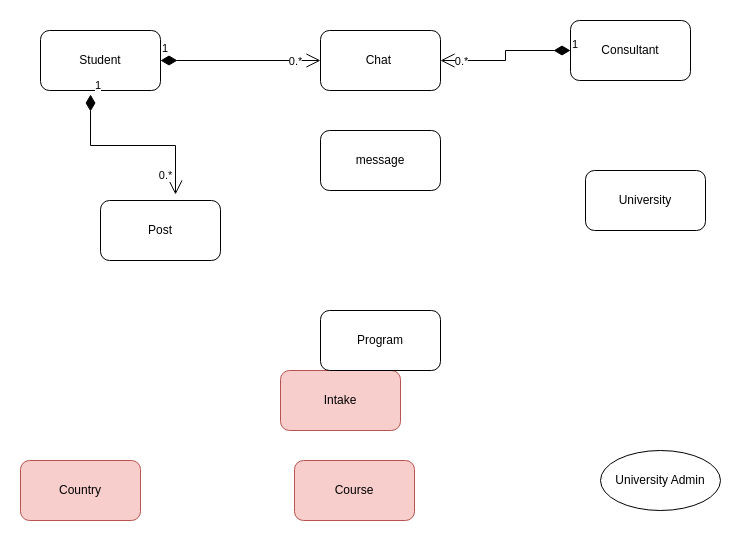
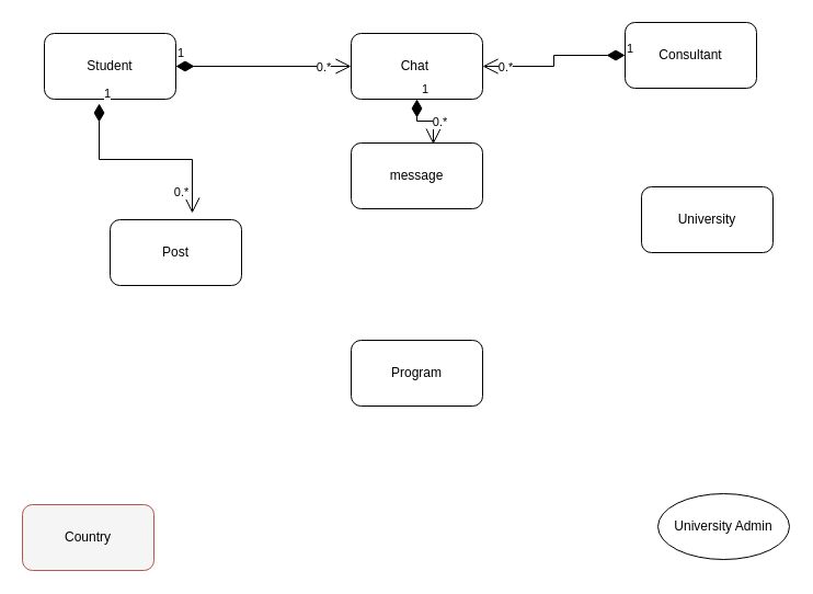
  <mxCell id="0" />
  <mxCell id="1" parent="0" />
  <mxCell id="2" value="Student" style="rounded=1;whiteSpace=wrap;html=1;" vertex="1" parent="1"><mxGeometry x="40" y="30" width="120" height="60" as="geometry" /></mxCell>
  <mxCell id="3" value="University Admin" style="ellipse;whiteSpace=wrap;html=1;" vertex="1" parent="1"><mxGeometry x="600" y="450" width="120" height="60" as="geometry" /></mxCell>
  <mxCell id="4" value="Consultant" style="rounded=1;whiteSpace=wrap;html=1;" vertex="1" parent="1"><mxGeometry x="570" y="20" width="120" height="60" as="geometry" /></mxCell>
- <mxCell id="5" value="Course" style="rounded=1;whiteSpace=wrap;html=1;fillColor=#f8cecc;strokeColor=#b85450;" vertex="1" parent="1"><mxGeometry x="294" y="460" width="120" height="60" as="geometry" /></mxCell>
- <mxCell id="6" value="Intake" style="rounded=1;whiteSpace=wrap;html=1;fillColor=#f8cecc;strokeColor=#b85450;" vertex="1" parent="1"><mxGeometry x="280" y="370" width="120" height="60" as="geometry" /></mxCell>
- <mxCell id="7" value="Country" style="rounded=1;whiteSpace=wrap;html=1;fillColor=#f8cecc;strokeColor=#b85450;" vertex="1" parent="1"><mxGeometry x="20" y="460" width="120" height="60" as="geometry" /></mxCell>
+ <mxCell id="7" value="Country" style="rounded=1;whiteSpace=wrap;html=1;fillColor=#f5f5f5;strokeColor=#b85450;" vertex="1" parent="1"><mxGeometry x="20" y="460" width="120" height="60" as="geometry" /></mxCell>
  <mxCell id="8" value="Program" style="rounded=1;whiteSpace=wrap;html=1;" vertex="1" parent="1"><mxGeometry x="320" y="310" width="120" height="60" as="geometry" /></mxCell>
  <mxCell id="9" value="Post" style="rounded=1;whiteSpace=wrap;html=1;" vertex="1" parent="1"><mxGeometry x="100" y="200" width="120" height="60" as="geometry" /></mxCell>
  <mxCell id="10" value="University" style="rounded=1;whiteSpace=wrap;html=1;" vertex="1" parent="1"><mxGeometry x="585" y="170" width="120" height="60" as="geometry" /></mxCell>
  <mxCell id="11" value="Chat&amp;nbsp;" style="rounded=1;whiteSpace=wrap;html=1;" vertex="1" parent="1"><mxGeometry x="320" y="30" width="120" height="60" as="geometry" /></mxCell>
  <mxCell id="12" value="message" style="rounded=1;whiteSpace=wrap;html=1;" vertex="1" parent="1"><mxGeometry x="320" y="130" width="120" height="60" as="geometry" /></mxCell>
  <mxCell id="13" value="1" style="endArrow=open;html=1;endSize=12;startArrow=diamondThin;startSize=14;startFill=1;edgeStyle=orthogonalEdgeStyle;align=left;verticalAlign=bottom;rounded=0;" edge="1" parent="1"><mxGeometry x="-1" y="3" relative="1" as="geometry"><mxPoint x="160" y="60" as="sourcePoint" /><mxPoint x="320" y="60" as="targetPoint" /></mxGeometry></mxCell>
  <mxCell id="14" value="0.*" style="edgeLabel;html=1;align=center;verticalAlign=middle;resizable=0;points=[];" vertex="1" connectable="0" parent="13"><mxGeometry x="0.8" y="-1" relative="1" as="geometry"><mxPoint x="-10" y="-1" as="offset" /></mxGeometry></mxCell>
  <mxCell id="15" value="1" style="endArrow=open;html=1;endSize=12;startArrow=diamondThin;startSize=14;startFill=1;edgeStyle=orthogonalEdgeStyle;align=left;verticalAlign=bottom;rounded=0;exitX=0;exitY=0.5;exitDx=0;exitDy=0;entryX=1;entryY=0.5;entryDx=0;entryDy=0;" edge="1" parent="1" source="4" target="11"><mxGeometry x="-1" y="3" relative="1" as="geometry"><mxPoint x="410" y="0" as="sourcePoint" /><mxPoint x="570" y="0" as="targetPoint" /></mxGeometry></mxCell>
  <mxCell id="16" value="0.*" style="edgeLabel;html=1;align=center;verticalAlign=middle;resizable=0;points=[];" vertex="1" connectable="0" parent="15"><mxGeometry x="0.8" y="-1" relative="1" as="geometry"><mxPoint x="6" y="1" as="offset" /></mxGeometry></mxCell>
+ <mxCell id="17" value="1" style="endArrow=open;html=1;endSize=12;startArrow=diamondThin;startSize=14;startFill=1;edgeStyle=orthogonalEdgeStyle;align=left;verticalAlign=bottom;rounded=0;exitX=0.5;exitY=1;exitDx=0;exitDy=0;entryX=0.625;entryY=0.017;entryDx=0;entryDy=0;entryPerimeter=0;" edge="1" parent="1" source="11" target="12"><mxGeometry x="-1" y="3" relative="1" as="geometry"><mxPoint x="570" y="110" as="sourcePoint" /><mxPoint x="440" y="120" as="targetPoint" /></mxGeometry></mxCell>
+ <mxCell id="18" value="0.*" style="edgeLabel;html=1;align=center;verticalAlign=middle;resizable=0;points=[];" vertex="1" connectable="0" parent="17"><mxGeometry x="0.8" y="-1" relative="1" as="geometry"><mxPoint x="6" y="-15" as="offset" /></mxGeometry></mxCell>
  <mxCell id="19" value="1" style="endArrow=open;html=1;endSize=12;startArrow=diamondThin;startSize=14;startFill=1;edgeStyle=orthogonalEdgeStyle;align=left;verticalAlign=bottom;rounded=0;entryX=0.625;entryY=-0.1;entryDx=0;entryDy=0;entryPerimeter=0;exitX=0.417;exitY=1.067;exitDx=0;exitDy=0;exitPerimeter=0;" edge="1" parent="1" source="2" target="9"><mxGeometry x="-1" y="3" relative="1" as="geometry"><mxPoint x="90" y="100" as="sourcePoint" /><mxPoint x="270" y="120" as="targetPoint" /></mxGeometry></mxCell>
  <mxCell id="20" value="0.*" style="edgeLabel;html=1;align=center;verticalAlign=middle;resizable=0;points=[];" vertex="1" connectable="0" parent="19"><mxGeometry x="0.8" y="-1" relative="1" as="geometry"><mxPoint x="-10" y="-1" as="offset" /></mxGeometry></mxCell>
